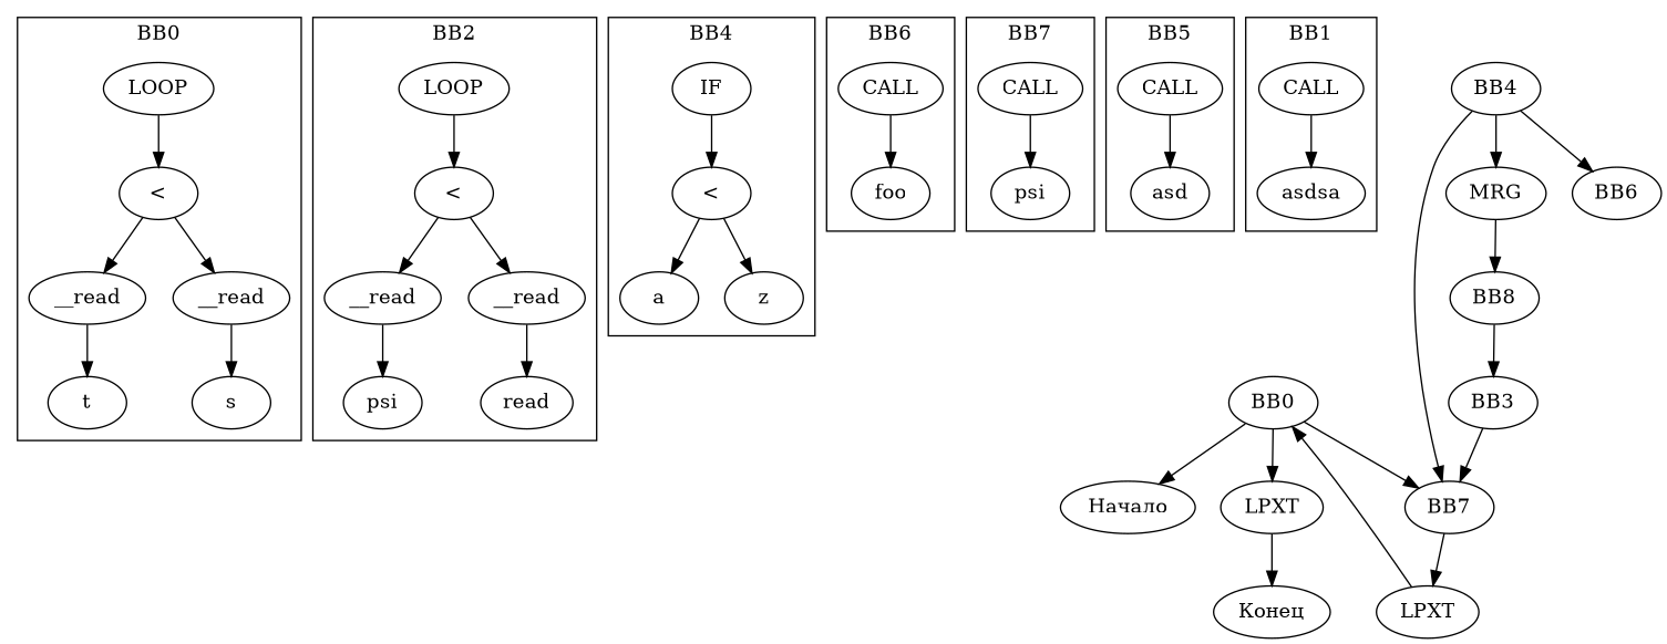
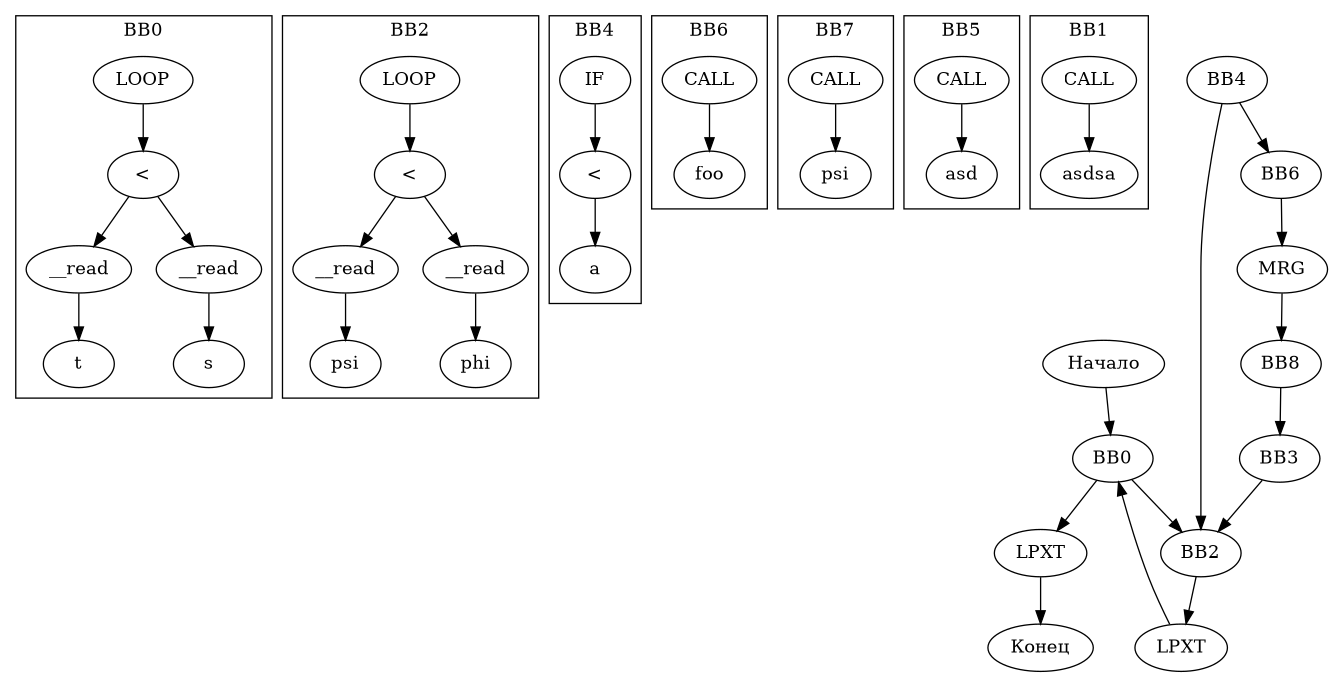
  digraph {
    rankdir=TB
    n1 [label=LOOP]
    n2 [label="<"]
    n3 [label=__read]
    n4 [label=__read]
    n5 [label=t]
    n6 [label=s]
    n7 [label=LOOP]
    n8 [label="<"]
    n9 [label=__read]
    n10 [label=__read]
    n11 [label=psi]
-   n12 [label=read]
+   n12 [label=phi]
    n13 [label=IF]
    n14 [label="<"]
    n15 [label=a]
-   n16 [label=z]
    n17 [label=CALL]
    n18 [label=foo]
    n19 [label=CALL]
    n20 [label=psi]
    n21 [label=CALL]
    n22 [label=asd]
    n23 [label=CALL]
    n24 [label=asdsa]
    n25 [label="Начало"]
    n26 [label=BB0]
    n27 [label=LPXT]
-   n28 [label=BB7]
+   n28 [label=BB2]
    n29 [label="Конец"]
    n30 [label=LPXT]
    n31 [label=BB4]
    n32 [label=MRG]
    n33 [label=BB6]
    n34 [label=BB8]
    n35 [label=BB3]
    subgraph cluster_1 {
      label=BB0
      n1
      n2
      n3
      n4
      n5
      n6
    }
    subgraph cluster_2 {
      label=BB2
      n7
      n8
      n9
      n10
      n11
      n12
    }
    subgraph cluster_3 {
      label=BB4
      n13
      n14
      n15
-     n16
    }
    subgraph cluster_4 {
      label=BB6
      n17
      n18
    }
    subgraph cluster_5 {
      label=BB7
      n19
      n20
    }
    subgraph cluster_6 {
      label=BB5
      n21
      n22
    }
    subgraph cluster_7 {
      label=BB1
      n23
      n24
    }
    n1 -> n2
    n2 -> n3
    n2 -> n4
    n3 -> n5
    n4 -> n6
    n7 -> n8
    n8 -> n9
    n8 -> n10
    n9 -> n11
    n10 -> n12
    n13 -> n14
    n14 -> n15
-   n14 -> n16
    n17 -> n18
    n19 -> n20
    n21 -> n22
    n23 -> n24
-   n26 -> n25
+   n25 -> n26
    n26 -> n27
    n26 -> n28
    n27 -> n29
    n28 -> n30
    n30 -> n26
    n31 -> n28
-   n31 -> n32
+   n33 -> n32
    n31 -> n33
    n32 -> n34
    n34 -> n35
    n35 -> n28
  }
